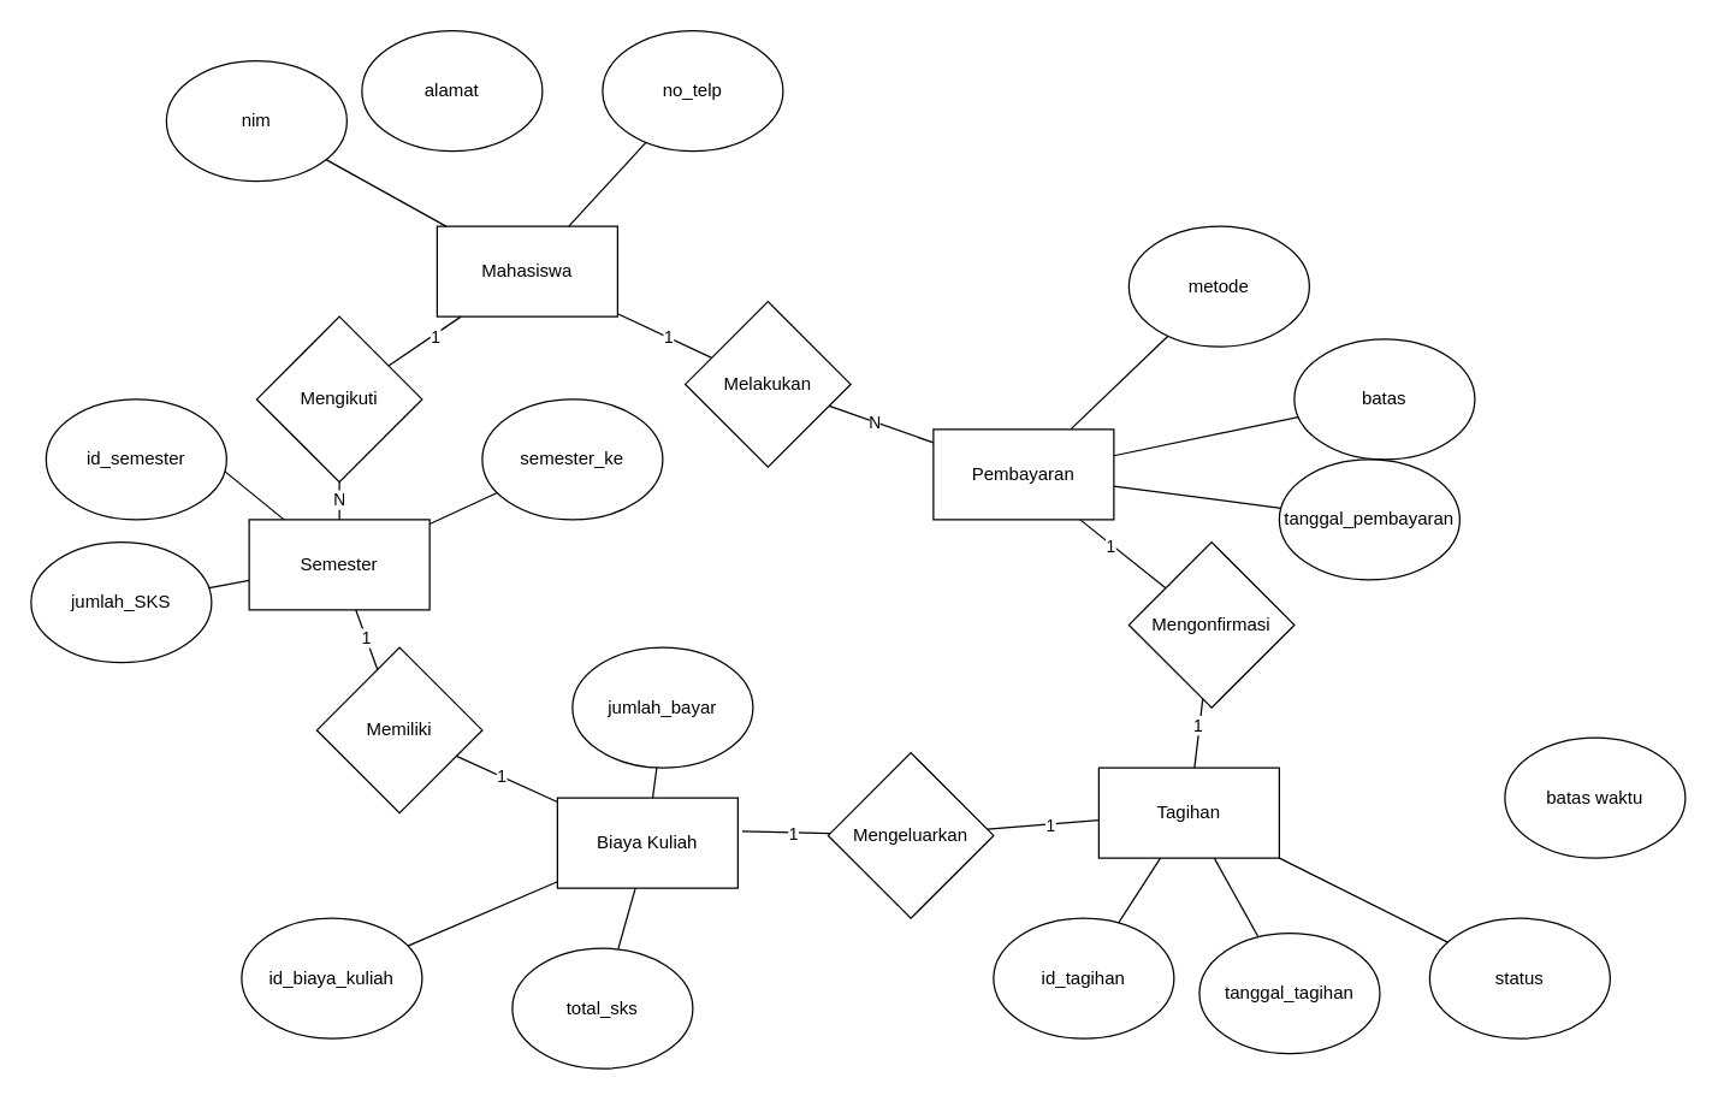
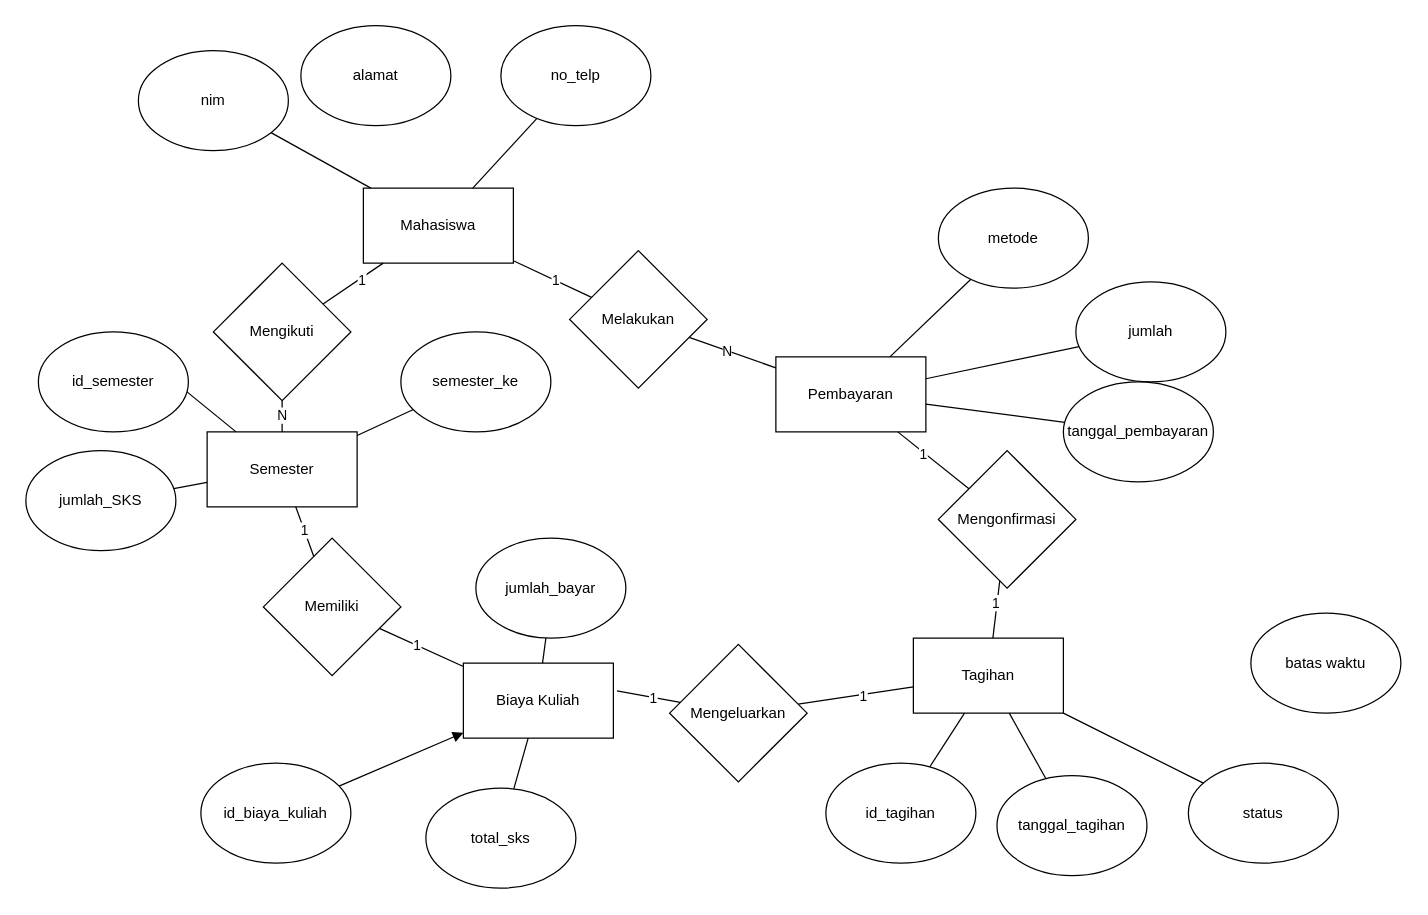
  <mxCell id="0" />
  <mxCell id="1" parent="0" />
  <mxCell id="2" value="Mahasiswa" style="rounded=0;whiteSpace=wrap;html=1;" vertex="1" parent="1"><mxGeometry x="290" y="150" width="120" height="60" as="geometry" /></mxCell>
  <mxCell id="3" value="" style="endArrow=none;html=1;rounded=0;" edge="1" parent="1" source="4" target="2"><mxGeometry width="50" height="50" relative="1" as="geometry"><mxPoint x="220" y="170" as="sourcePoint" /><mxPoint x="600" y="240" as="targetPoint" /></mxGeometry></mxCell>
  <mxCell id="4" value="nim" style="ellipse;whiteSpace=wrap;html=1;" vertex="1" parent="1"><mxGeometry x="110" y="40" width="120" height="80" as="geometry" /></mxCell>
  <mxCell id="5" value="alamat" style="ellipse;whiteSpace=wrap;html=1;" vertex="1" parent="1"><mxGeometry x="240" y="20" width="120" height="80" as="geometry" /></mxCell>
  <mxCell id="6" value="no_telp" style="ellipse;whiteSpace=wrap;html=1;" vertex="1" parent="1"><mxGeometry x="400" y="20" width="120" height="80" as="geometry" /></mxCell>
  <mxCell id="7" value="" style="endArrow=none;html=1;rounded=0;" edge="1" parent="1" source="6" target="2"><mxGeometry width="50" height="50" relative="1" as="geometry"><mxPoint x="830" y="300" as="sourcePoint" /><mxPoint x="170" y="60" as="targetPoint" /></mxGeometry></mxCell>
  <mxCell id="8" value="Semester" style="rounded=0;whiteSpace=wrap;html=1;" vertex="1" parent="1"><mxGeometry x="165" y="345" width="120" height="60" as="geometry" /></mxCell>
  <mxCell id="9" value="" style="endArrow=none;html=1;rounded=0;exitX=0.5;exitY=0;exitDx=0;exitDy=0;" edge="1" parent="1" source="10" target="8"><mxGeometry width="50" height="50" relative="1" as="geometry"><mxPoint x="220" y="220" as="sourcePoint" /><mxPoint x="600" y="290" as="targetPoint" /></mxGeometry></mxCell>
  <mxCell id="10" value="id_semester" style="ellipse;whiteSpace=wrap;html=1;" vertex="1" parent="1"><mxGeometry x="30" y="265" width="120" height="80" as="geometry" /></mxCell>
  <mxCell id="11" value="jumlah_SKS" style="ellipse;whiteSpace=wrap;html=1;" vertex="1" parent="1"><mxGeometry x="20" y="360" width="120" height="80" as="geometry" /></mxCell>
  <mxCell id="12" value="" style="endArrow=none;html=1;rounded=0;" edge="1" parent="1" source="11" target="8"><mxGeometry width="50" height="50" relative="1" as="geometry"><mxPoint x="270" y="200" as="sourcePoint" /><mxPoint x="220" y="160" as="targetPoint" /></mxGeometry></mxCell>
  <mxCell id="13" value="semester_ke" style="ellipse;whiteSpace=wrap;html=1;" vertex="1" parent="1"><mxGeometry x="320" y="265" width="120" height="80" as="geometry" /></mxCell>
  <mxCell id="14" value="" style="endArrow=none;html=1;rounded=0;" edge="1" parent="1" source="13" target="8"><mxGeometry width="50" height="50" relative="1" as="geometry"><mxPoint x="690" y="340" as="sourcePoint" /><mxPoint x="170" y="110" as="targetPoint" /></mxGeometry></mxCell>
  <mxCell id="15" value="Biaya Kuliah" style="rounded=0;whiteSpace=wrap;html=1;" vertex="1" parent="1"><mxGeometry x="370" y="530" width="120" height="60" as="geometry" /></mxCell>
- <mxCell id="16" value="" style="endArrow=none;html=1;rounded=0;" edge="1" parent="1" source="17" target="15"><mxGeometry width="50" height="50" relative="1" as="geometry"><mxPoint x="770" y="280" as="sourcePoint" /><mxPoint x="1150" y="350" as="targetPoint" /></mxGeometry></mxCell>
+ <mxCell id="16" value="" style="endArrow=block;html=1;rounded=0;" edge="1" parent="1" source="17" target="15"><mxGeometry width="50" height="50" relative="1" as="geometry"><mxPoint x="770" y="280" as="sourcePoint" /><mxPoint x="1150" y="350" as="targetPoint" /></mxGeometry></mxCell>
  <mxCell id="17" value="id_biaya_kuliah" style="ellipse;whiteSpace=wrap;html=1;" vertex="1" parent="1"><mxGeometry x="160" y="610" width="120" height="80" as="geometry" /></mxCell>
  <mxCell id="18" value="total_sks" style="ellipse;whiteSpace=wrap;html=1;" vertex="1" parent="1"><mxGeometry x="340" y="630" width="120" height="80" as="geometry" /></mxCell>
  <mxCell id="19" value="" style="endArrow=none;html=1;rounded=0;" edge="1" parent="1" source="18" target="15"><mxGeometry width="50" height="50" relative="1" as="geometry"><mxPoint x="1100" y="400" as="sourcePoint" /><mxPoint x="770" y="220" as="targetPoint" /></mxGeometry></mxCell>
  <mxCell id="20" value="jumlah_bayar" style="ellipse;whiteSpace=wrap;html=1;" vertex="1" parent="1"><mxGeometry x="380" y="430" width="120" height="80" as="geometry" /></mxCell>
  <mxCell id="21" value="" style="endArrow=none;html=1;rounded=0;" edge="1" parent="1" source="20" target="15"><mxGeometry width="50" height="50" relative="1" as="geometry"><mxPoint x="1240" y="400" as="sourcePoint" /><mxPoint x="720" y="170" as="targetPoint" /></mxGeometry></mxCell>
  <mxCell id="22" value="Tagihan" style="rounded=0;whiteSpace=wrap;html=1;" vertex="1" parent="1"><mxGeometry x="730" y="510" width="120" height="60" as="geometry" /></mxCell>
  <mxCell id="23" value="" style="endArrow=none;html=1;rounded=0;" edge="1" parent="1" source="24" target="22"><mxGeometry width="50" height="50" relative="1" as="geometry"><mxPoint x="870" y="510" as="sourcePoint" /><mxPoint x="1250" y="580" as="targetPoint" /></mxGeometry></mxCell>
  <mxCell id="24" value="id_tagihan" style="ellipse;whiteSpace=wrap;html=1;" vertex="1" parent="1"><mxGeometry x="660" y="610" width="120" height="80" as="geometry" /></mxCell>
  <mxCell id="25" value="tanggal_tagihan" style="ellipse;whiteSpace=wrap;html=1;" vertex="1" parent="1"><mxGeometry x="796.88" y="620" width="120" height="80" as="geometry" /></mxCell>
  <mxCell id="26" value="" style="endArrow=none;html=1;rounded=0;" edge="1" parent="1" source="25" target="22"><mxGeometry width="50" height="50" relative="1" as="geometry"><mxPoint x="1200" y="630" as="sourcePoint" /><mxPoint x="870" y="450" as="targetPoint" /></mxGeometry></mxCell>
  <mxCell id="27" value="status" style="ellipse;whiteSpace=wrap;html=1;" vertex="1" parent="1"><mxGeometry x="950" y="610" width="120" height="80" as="geometry" /></mxCell>
  <mxCell id="28" value="" style="endArrow=none;html=1;rounded=0;" edge="1" parent="1" source="27" target="22"><mxGeometry width="50" height="50" relative="1" as="geometry"><mxPoint x="1340" y="630" as="sourcePoint" /><mxPoint x="820" y="400" as="targetPoint" /></mxGeometry></mxCell>
  <mxCell id="29" value="batas waktu" style="ellipse;whiteSpace=wrap;html=1;" vertex="1" parent="1"><mxGeometry x="1000" y="490" width="120" height="80" as="geometry" /></mxCell>
  <mxCell id="30" value="Pembayaran" style="rounded=0;whiteSpace=wrap;html=1;" vertex="1" parent="1"><mxGeometry x="620" y="285" width="120" height="60" as="geometry" /></mxCell>
  <mxCell id="31" value="metode" style="ellipse;whiteSpace=wrap;html=1;" vertex="1" parent="1"><mxGeometry x="750" y="150" width="120" height="80" as="geometry" /></mxCell>
  <mxCell id="32" value="" style="endArrow=none;html=1;rounded=0;" edge="1" parent="1" source="31" target="30"><mxGeometry width="50" height="50" relative="1" as="geometry"><mxPoint x="660" y="790" as="sourcePoint" /><mxPoint x="330" y="610" as="targetPoint" /></mxGeometry></mxCell>
- <mxCell id="33" value="batas" style="ellipse;whiteSpace=wrap;html=1;" vertex="1" parent="1"><mxGeometry x="860" y="225" width="120" height="80" as="geometry" /></mxCell>
+ <mxCell id="33" value="jumlah" style="ellipse;whiteSpace=wrap;html=1;" vertex="1" parent="1"><mxGeometry x="860" y="225" width="120" height="80" as="geometry" /></mxCell>
  <mxCell id="34" value="" style="endArrow=none;html=1;rounded=0;" edge="1" parent="1" source="33" target="30"><mxGeometry width="50" height="50" relative="1" as="geometry"><mxPoint x="800" y="790" as="sourcePoint" /><mxPoint x="280" y="560" as="targetPoint" /></mxGeometry></mxCell>
  <mxCell id="35" value="tanggal_pembayaran" style="ellipse;whiteSpace=wrap;html=1;" vertex="1" parent="1"><mxGeometry x="850" y="305" width="120" height="80" as="geometry" /></mxCell>
  <mxCell id="36" value="" style="endArrow=none;html=1;rounded=0;" edge="1" parent="1" source="35" target="30"><mxGeometry width="50" height="50" relative="1" as="geometry"><mxPoint x="940" y="800" as="sourcePoint" /><mxPoint x="280" y="560" as="targetPoint" /></mxGeometry></mxCell>
  <mxCell id="37" value="Mengikuti" style="rhombus;whiteSpace=wrap;html=1;" vertex="1" parent="1"><mxGeometry x="170" y="210" width="110" height="110" as="geometry" /></mxCell>
  <mxCell id="38" value="" style="endArrow=none;html=1;rounded=0;" edge="1" parent="1" source="37" target="2"><mxGeometry width="50" height="50" relative="1" as="geometry"><mxPoint x="305" y="240" as="sourcePoint" /><mxPoint x="355" y="190" as="targetPoint" /></mxGeometry></mxCell>
  <mxCell id="39" value="1" style="edgeLabel;html=1;align=center;verticalAlign=middle;resizable=0;points=[];" vertex="1" connectable="0" parent="38"><mxGeometry x="0.243" y="-1" relative="1" as="geometry"><mxPoint as="offset" /></mxGeometry></mxCell>
  <mxCell id="40" value="" style="endArrow=none;html=1;rounded=0;" edge="1" parent="1" source="37" target="8"><mxGeometry width="50" height="50" relative="1" as="geometry"><mxPoint x="297.354" y="359.996" as="sourcePoint" /><mxPoint x="210" y="289.55" as="targetPoint" /></mxGeometry></mxCell>
  <mxCell id="41" value="N" style="edgeLabel;html=1;align=center;verticalAlign=middle;resizable=0;points=[];" vertex="1" connectable="0" parent="40"><mxGeometry x="-0.134" y="-1" relative="1" as="geometry"><mxPoint as="offset" /></mxGeometry></mxCell>
  <mxCell id="42" value="Memiliki" style="rhombus;whiteSpace=wrap;html=1;" vertex="1" parent="1"><mxGeometry x="210" y="430" width="110" height="110" as="geometry" /></mxCell>
  <mxCell id="43" value="" style="endArrow=none;html=1;rounded=0;" edge="1" parent="1" source="42" target="8"><mxGeometry width="50" height="50" relative="1" as="geometry"><mxPoint x="545" y="380" as="sourcePoint" /><mxPoint x="497" y="320" as="targetPoint" /></mxGeometry></mxCell>
  <mxCell id="44" value="1" style="edgeLabel;html=1;align=center;verticalAlign=middle;resizable=0;points=[];" vertex="1" connectable="0" parent="43"><mxGeometry x="0.03" relative="1" as="geometry"><mxPoint as="offset" /></mxGeometry></mxCell>
  <mxCell id="45" value="" style="endArrow=none;html=1;rounded=0;" edge="1" parent="1" source="42" target="15"><mxGeometry width="50" height="50" relative="1" as="geometry"><mxPoint x="537.354" y="499.996" as="sourcePoint" /><mxPoint x="536.5" y="510" as="targetPoint" /></mxGeometry></mxCell>
  <mxCell id="46" value="1" style="edgeLabel;html=1;align=center;verticalAlign=middle;resizable=0;points=[];" vertex="1" connectable="0" parent="45"><mxGeometry x="-0.119" relative="1" as="geometry"><mxPoint as="offset" /></mxGeometry></mxCell>
- <mxCell id="47" value="Mengeluarkan" style="rhombus;whiteSpace=wrap;html=1;" vertex="1" parent="1"><mxGeometry x="550" y="500" width="110" height="110" as="geometry" /></mxCell>
+ <mxCell id="47" value="Mengeluarkan" style="rhombus;whiteSpace=wrap;html=1;" vertex="1" parent="1"><mxGeometry x="535" y="515" width="110" height="110" as="geometry" /></mxCell>
  <mxCell id="48" value="" style="endArrow=none;html=1;rounded=0;" edge="1" parent="1" source="47" target="22"><mxGeometry width="50" height="50" relative="1" as="geometry"><mxPoint x="809.274" y="522.496" as="sourcePoint" /><mxPoint x="662.545" y="582.5" as="targetPoint" /></mxGeometry></mxCell>
  <mxCell id="49" value="1" style="edgeLabel;html=1;align=center;verticalAlign=middle;resizable=0;points=[];" vertex="1" connectable="0" parent="48"><mxGeometry x="0.12" y="-1" relative="1" as="geometry"><mxPoint as="offset" /></mxGeometry></mxCell>
  <mxCell id="50" value="" style="endArrow=none;html=1;rounded=0;entryX=1.024;entryY=0.37;entryDx=0;entryDy=0;entryPerimeter=0;" edge="1" parent="1" source="47" target="15"><mxGeometry width="50" height="50" relative="1" as="geometry"><mxPoint x="816.92" y="402.5" as="sourcePoint" /><mxPoint x="819.997" y="432.5" as="targetPoint" /></mxGeometry></mxCell>
  <mxCell id="51" value="1" style="edgeLabel;html=1;align=center;verticalAlign=middle;resizable=0;points=[];" vertex="1" connectable="0" parent="50"><mxGeometry x="-0.154" relative="1" as="geometry"><mxPoint as="offset" /></mxGeometry></mxCell>
  <mxCell id="52" value="" style="endArrow=none;html=1;rounded=0;" edge="1" parent="1" source="54" target="22"><mxGeometry width="50" height="50" relative="1" as="geometry"><mxPoint x="993.8" y="312.5" as="sourcePoint" /><mxPoint x="790.005" y="320" as="targetPoint" /></mxGeometry></mxCell>
  <mxCell id="53" value="1" style="edgeLabel;html=1;align=center;verticalAlign=middle;resizable=0;points=[];" vertex="1" connectable="0" parent="52"><mxGeometry x="-0.215" y="-1" relative="1" as="geometry"><mxPoint as="offset" /></mxGeometry></mxCell>
  <mxCell id="54" value="Mengonfirmasi" style="rhombus;whiteSpace=wrap;html=1;" vertex="1" parent="1"><mxGeometry x="750" y="360" width="110" height="110" as="geometry" /></mxCell>
  <mxCell id="55" value="" style="endArrow=none;html=1;rounded=0;" edge="1" parent="1" source="54" target="30"><mxGeometry width="50" height="50" relative="1" as="geometry"><mxPoint x="986.154" y="432.496" as="sourcePoint" /><mxPoint x="946.88" y="393.448" as="targetPoint" /></mxGeometry></mxCell>
  <mxCell id="56" value="1" style="edgeLabel;html=1;align=center;verticalAlign=middle;resizable=0;points=[];" vertex="1" connectable="0" parent="55"><mxGeometry x="0.269" y="1" relative="1" as="geometry"><mxPoint as="offset" /></mxGeometry></mxCell>
  <mxCell id="57" value="" style="endArrow=none;html=1;rounded=0;" edge="1" parent="1" source="59" target="2"><mxGeometry width="50" height="50" relative="1" as="geometry"><mxPoint x="743.774" y="232.496" as="sourcePoint" /><mxPoint x="625.59" y="80" as="targetPoint" /></mxGeometry></mxCell>
  <mxCell id="58" value="1" style="edgeLabel;html=1;align=center;verticalAlign=middle;resizable=0;points=[];" vertex="1" connectable="0" parent="57"><mxGeometry x="-0.071" relative="1" as="geometry"><mxPoint as="offset" /></mxGeometry></mxCell>
  <mxCell id="59" value="Melakukan" style="rhombus;whiteSpace=wrap;html=1;" vertex="1" parent="1"><mxGeometry x="455" y="200" width="110" height="110" as="geometry" /></mxCell>
  <mxCell id="60" value="" style="endArrow=none;html=1;rounded=0;" edge="1" parent="1" source="59" target="30"><mxGeometry width="50" height="50" relative="1" as="geometry"><mxPoint x="751.42" y="112.5" as="sourcePoint" /><mxPoint x="594.977" y="270" as="targetPoint" /></mxGeometry></mxCell>
  <mxCell id="61" value="N" style="edgeLabel;html=1;align=center;verticalAlign=middle;resizable=0;points=[];" vertex="1" connectable="0" parent="60"><mxGeometry x="-0.132" y="-1" relative="1" as="geometry"><mxPoint as="offset" /></mxGeometry></mxCell>
